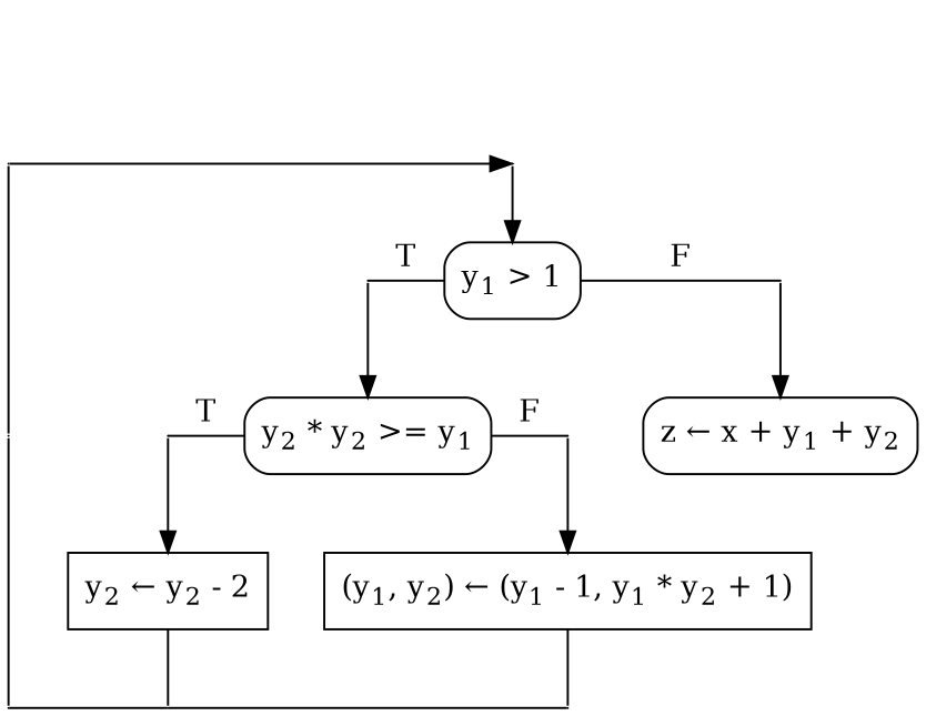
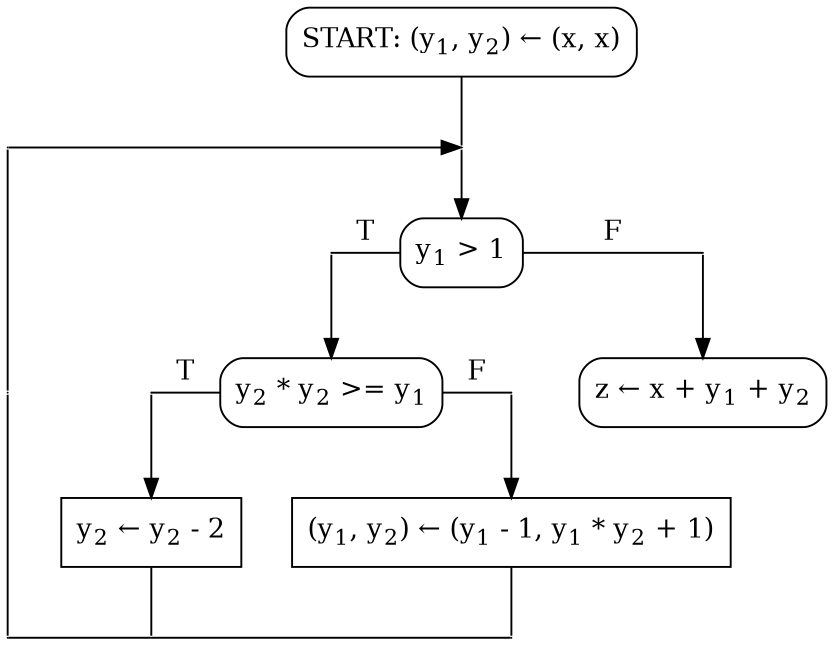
  digraph {
    node [shape=point]
    edge [arrowhead=none weight=8]
    p1 [width=0]
    p2 [width=0]
    n3 [label=<y<sub>1</sub> &gt; 1> shape=rectangle style=rounded]
    p4 [width=0]
    p3 [width=0]
    n6 [label=<y<sub>2</sub> * y<sub>2</sub> &gt;= y<sub>1</sub>> shape=rectangle style=rounded]
    n7 [label=<z &larr; x + y<sub>1</sub> + y<sub>2</sub>> shape=rectangle style=rounded]
    p10 [width=0]
    p5 [width=0]
    p6 [width=0]
    n11 [label=<(y<sub>1</sub>, y<sub>2</sub>) &larr; (y<sub>1</sub> - 1, y<sub>1</sub> * y<sub>2</sub> + 1)> shape=rectangle]
    n12 [label=<y<sub>2</sub> &larr; y<sub>2</sub> - 2> shape=rectangle]
    p7 [width=0]
    p8 [width=0]
    p9 [width=0]
+   n16 [label=<START: (y<sub>1</sub>, y<sub>2</sub>) &larr; (x, x)> shape=rectangle style=rounded]
    subgraph sub_1 {
      rank=same
      p1
      p2
    }
    subgraph sub_2 {
      rank=same
      n3
      p4
      p3
    }
    subgraph sub_3 {
      rank=same
      n6
      n7
      p10
      p5
      p6
    }
    subgraph sub_4 {
      rank=same
      n11
      n12
    }
    subgraph sub_5 {
      rank=same
      p7
      p8
      p9
    }
    p1 -> p2 [arrowhead="" weight=""]
    p1 -> p10
    p2 -> n3 [arrowhead=""]
    n3 -> p4 [label=F weight=""]
    p4 -> n7 [arrowhead=""]
    p3 -> n3 [label=T weight=""]
    p3 -> n6 [arrowhead=""]
    n6 -> p6 [label=F weight=""]
    p10 -> p5 [style=invis arrowhead=""]
    p10 -> p7 [weight=10]
    p5 -> n6 [label=T weight=""]
    p5 -> n12 [weight=12 arrowhead=""]
    p6 -> n7 [style=invis arrowhead=""]
    p6 -> n11 [arrowhead=""]
    n11 -> p9
    n12 -> p8
    p7 -> p8 [weight=""]
    p8 -> p9 [weight=""]
+   n16 -> p2
  }
